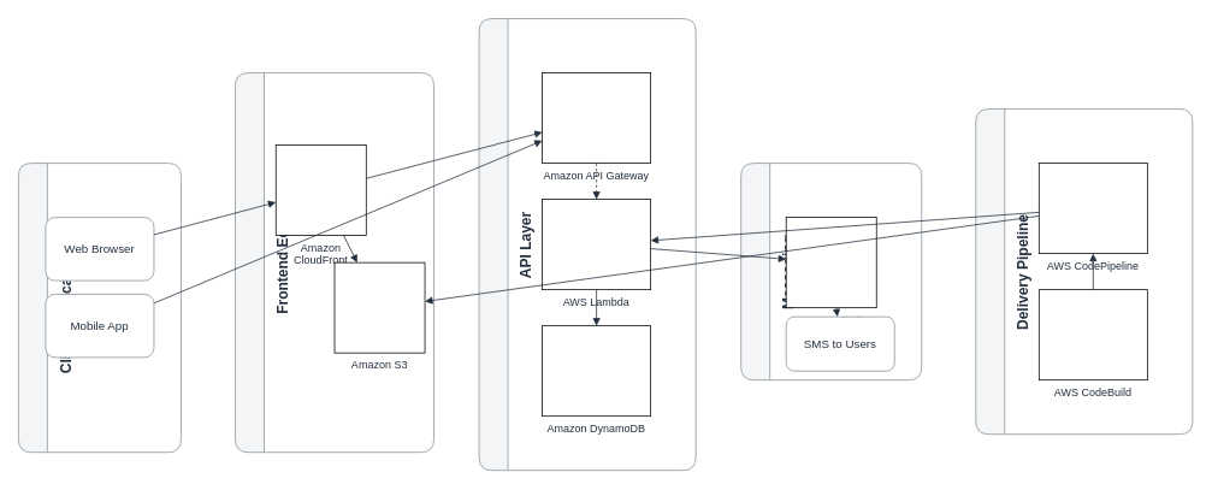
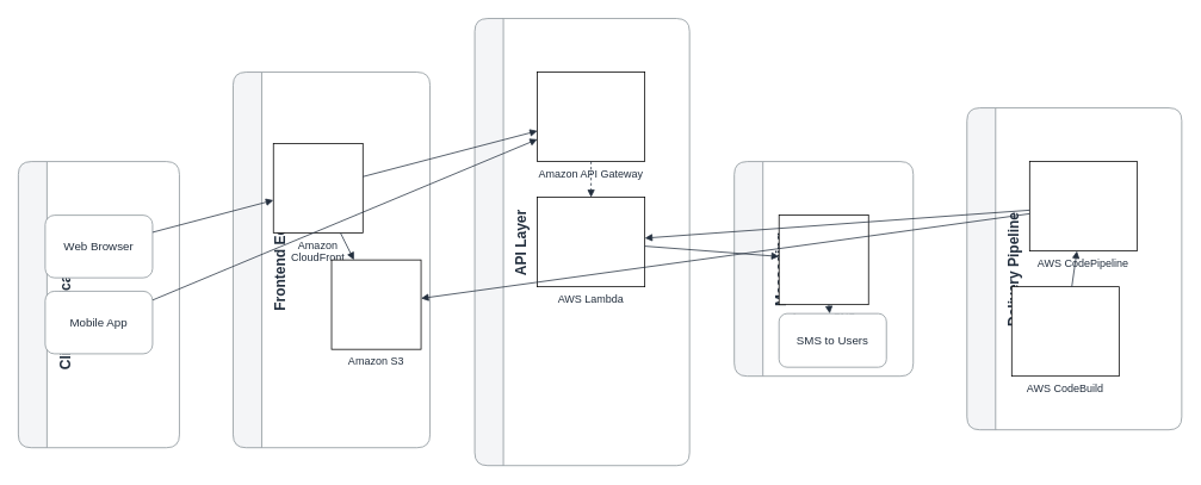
  <mxCell id="0" />
  <mxCell id="1" parent="0" />
  <mxCell id="2" value="Client Applications" style="swimlane;horizontal=0;rounded=1;glass=0;strokeColor=#879196;fillColor=#F4F5F7;fontColor=#232F3E;fontSize=16;startSize=32;align=center;verticalAlign=top;spacingTop=36;" vertex="1" parent="1"><mxGeometry x="20" y="180" width="180" height="320" as="geometry" /></mxCell>
  <mxCell id="3" value="Web Browser" style="shape=rectangle;rounded=1;fillColor=#FFFFFF;strokeColor=#879196;fontColor=#232F3E;fontSize=13;whiteSpace=wrap;" vertex="1" parent="2"><mxGeometry x="30" y="60" width="120" height="70" as="geometry" /></mxCell>
  <mxCell id="4" value="Mobile App" style="shape=rectangle;rounded=1;fillColor=#FFFFFF;strokeColor=#879196;fontColor=#232F3E;fontSize=13;whiteSpace=wrap;" vertex="1" parent="2"><mxGeometry x="30" y="145" width="120" height="70" as="geometry" /></mxCell>
  <mxCell id="5" value="Frontend Edge" style="swimlane;horizontal=0;rounded=1;glass=0;strokeColor=#879196;fillColor=#F4F5F7;fontColor=#232F3E;fontSize=16;startSize=32;align=center;verticalAlign=top;spacingTop=36;" vertex="1" parent="1"><mxGeometry x="260" y="80" width="220" height="420" as="geometry" /></mxCell>
  <mxCell id="6" value="Amazon CloudFront" style="shape=mxgraph.aws2025.AmazonCloudFront;verticalLabelPosition=bottom;verticalAlign=top;align=center;html=1;whiteSpace=wrap;fontColor=#232F3E;fontSize=12;" vertex="1" parent="5"><mxGeometry x="45" y="80" width="100" height="100" as="geometry" /></mxCell>
  <mxCell id="7" value="Amazon S3" style="shape=mxgraph.aws2025.AmazonS3;verticalLabelPosition=bottom;verticalAlign=top;align=center;html=1;whiteSpace=wrap;fontColor=#232F3E;fontSize=12;" vertex="1" parent="5"><mxGeometry x="110" y="210" width="100" height="100" as="geometry" /></mxCell>
  <mxCell id="8" value="API Layer" style="swimlane;horizontal=0;rounded=1;glass=0;strokeColor=#879196;fillColor=#F4F5F7;fontColor=#232F3E;fontSize=16;startSize=32;align=center;verticalAlign=top;spacingTop=36;" vertex="1" parent="1"><mxGeometry x="530" y="20" width="240" height="500" as="geometry" /></mxCell>
  <mxCell id="9" value="Amazon API Gateway" style="shape=mxgraph.aws2025.AmazonAPIGateway;verticalLabelPosition=bottom;verticalAlign=top;align=center;html=1;whiteSpace=wrap;fontColor=#232F3E;fontSize=12;" vertex="1" parent="8"><mxGeometry x="70" y="60" width="120" height="100" as="geometry" /></mxCell>
  <mxCell id="10" value="AWS Lambda" style="shape=mxgraph.aws2025.AWSLambda;verticalLabelPosition=bottom;verticalAlign=top;align=center;html=1;whiteSpace=wrap;fontColor=#232F3E;fontSize=12;" vertex="1" parent="8"><mxGeometry x="70" y="200" width="120" height="100" as="geometry" /></mxCell>
- <mxCell id="11" value="Amazon DynamoDB" style="shape=mxgraph.aws2025.AmazonDynamoDB;verticalLabelPosition=bottom;verticalAlign=top;align=center;html=1;whiteSpace=wrap;fontColor=#232F3E;fontSize=12;" vertex="1" parent="8"><mxGeometry x="70" y="340" width="120" height="100" as="geometry" /></mxCell>
  <mxCell id="12" value="Messaging" style="swimlane;horizontal=0;rounded=1;glass=0;strokeColor=#879196;fillColor=#F4F5F7;fontColor=#232F3E;fontSize=16;startSize=32;align=center;verticalAlign=top;spacingTop=36;" vertex="1" parent="1"><mxGeometry x="820" y="180" width="200" height="240" as="geometry" /></mxCell>
  <mxCell id="13" value="Amazon SNS" style="shape=mxgraph.aws2025.AmazonSNS;verticalLabelPosition=bottom;verticalAlign=top;align=center;html=1;whiteSpace=wrap;fontColor=#232F3E;fontSize=12;" vertex="1" parent="12"><mxGeometry x="50" y="60" width="100" height="100" as="geometry" /></mxCell>
  <mxCell id="14" value="SMS to Users" style="shape=rectangle;rounded=1;fillColor=#FFFFFF;strokeColor=#879196;fontColor=#232F3E;fontSize=13;whiteSpace=wrap;" vertex="1" parent="12"><mxGeometry x="50" y="170" width="120" height="60" as="geometry" /></mxCell>
  <mxCell id="15" value="Delivery Pipeline" style="swimlane;horizontal=0;rounded=1;glass=0;strokeColor=#879196;fillColor=#F4F5F7;fontColor=#232F3E;fontSize=16;startSize=32;align=center;verticalAlign=top;spacingTop=36;" vertex="1" parent="1"><mxGeometry x="1080" y="120" width="240" height="360" as="geometry" /></mxCell>
  <mxCell id="16" value="AWS CodePipeline" style="shape=mxgraph.aws2025.AWSCodePipeline;verticalLabelPosition=bottom;verticalAlign=top;align=center;html=1;whiteSpace=wrap;fontColor=#232F3E;fontSize=12;" vertex="1" parent="15"><mxGeometry x="70" y="60" width="120" height="100" as="geometry" /></mxCell>
- <mxCell id="17" value="AWS CodeBuild" style="shape=mxgraph.aws2025.AWSCodeBuild;verticalLabelPosition=bottom;verticalAlign=top;align=center;html=1;whiteSpace=wrap;fontColor=#232F3E;fontSize=12;" vertex="1" parent="15"><mxGeometry x="70" y="200" width="120" height="100" as="geometry" /></mxCell>
+ <mxCell id="17" value="AWS CodeBuild" style="shape=mxgraph.aws2025.AWSCodeBuild;verticalLabelPosition=bottom;verticalAlign=top;align=center;html=1;whiteSpace=wrap;fontColor=#232F3E;fontSize=12;" vertex="1" parent="15"><mxGeometry x="50" y="200" width="120" height="100" as="geometry" /></mxCell>
  <mxCell id="18" edge="1" parent="1" source="3" target="6" style="endArrow=block;endFill=1;strokeColor=#232F3E;"><mxGeometry relative="1" as="geometry" /></mxCell>
  <mxCell id="19" edge="1" parent="1" source="4" target="9" style="endArrow=block;endFill=1;strokeColor=#232F3E;"><mxGeometry relative="1" as="geometry" /></mxCell>
  <mxCell id="20" edge="1" parent="1" source="6" target="7" style="endArrow=block;endFill=1;strokeColor=#232F3E;"><mxGeometry relative="1" as="geometry" /></mxCell>
  <mxCell id="21" edge="1" parent="1" source="6" target="9" style="endArrow=block;endFill=1;strokeColor=#232F3E;"><mxGeometry relative="1" as="geometry" /></mxCell>
  <mxCell id="22" edge="1" parent="1" source="9" target="10" style="endArrow=block;endFill=1;strokeColor=#232F3E;dashed=1;"><mxGeometry relative="1" as="geometry" /></mxCell>
- <mxCell id="23" edge="1" parent="1" source="10" target="11" style="endArrow=block;endFill=1;strokeColor=#232F3E;"><mxGeometry relative="1" as="geometry" /></mxCell>
  <mxCell id="24" edge="1" parent="1" source="10" target="13" style="endArrow=block;endFill=1;strokeColor=#232F3E;"><mxGeometry relative="1" as="geometry" /></mxCell>
  <mxCell id="25" edge="1" parent="1" source="13" target="14" style="endArrow=block;endFill=1;strokeColor=#232F3E;"><mxGeometry relative="1" as="geometry" /></mxCell>
  <mxCell id="26" edge="1" parent="1" source="16" target="7" style="endArrow=block;endFill=1;strokeColor=#232F3E;"><mxGeometry relative="1" as="geometry" /></mxCell>
  <mxCell id="27" edge="1" parent="1" source="16" target="10" style="endArrow=block;endFill=1;strokeColor=#232F3E;"><mxGeometry relative="1" as="geometry" /></mxCell>
  <mxCell id="28" edge="1" parent="1" source="17" target="16" style="endArrow=block;endFill=1;strokeColor=#232F3E;"><mxGeometry relative="1" as="geometry" /></mxCell>
